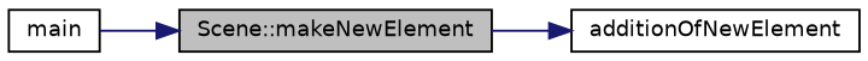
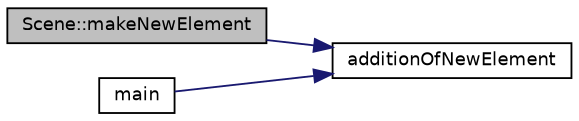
  digraph {
    rankdir=RL
    node [color=black fillcolor=white fontname=Helvetica fontsize=10 shape=record style=filled]
    edge [color=midnightblue dir=back fontname=Helvetica fontsize=10 labelfontname=Helvetica labelfontsize=10 style=solid]
    n1 [fillcolor=grey75 fontcolor=black height=0.2 label="Scene::makeNewElement" width=0.4]
    n2 [height=0.2 label=additionOfNewElement width=0.4]
    n3 [height=0.2 label=main width=0.4]
    n2 -> n1
-   n1 -> n3
+   n2 -> n3
  }
